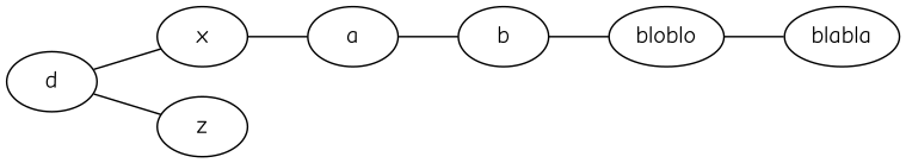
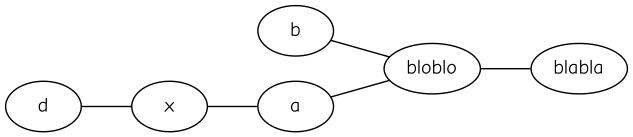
  graph {
    fontname="Comic Neue"
    rankdir=LR
    node [fontname="Comic Neue"]
    edge [fontname="Comic Neue"]
    a
    b
    bloblo
    d
    x
-   z
    blabla
-   a -- b
+   a -- bloblo
    b -- bloblo
    bloblo -- blabla
    d -- x
-   d -- z
    x -- a
  }
